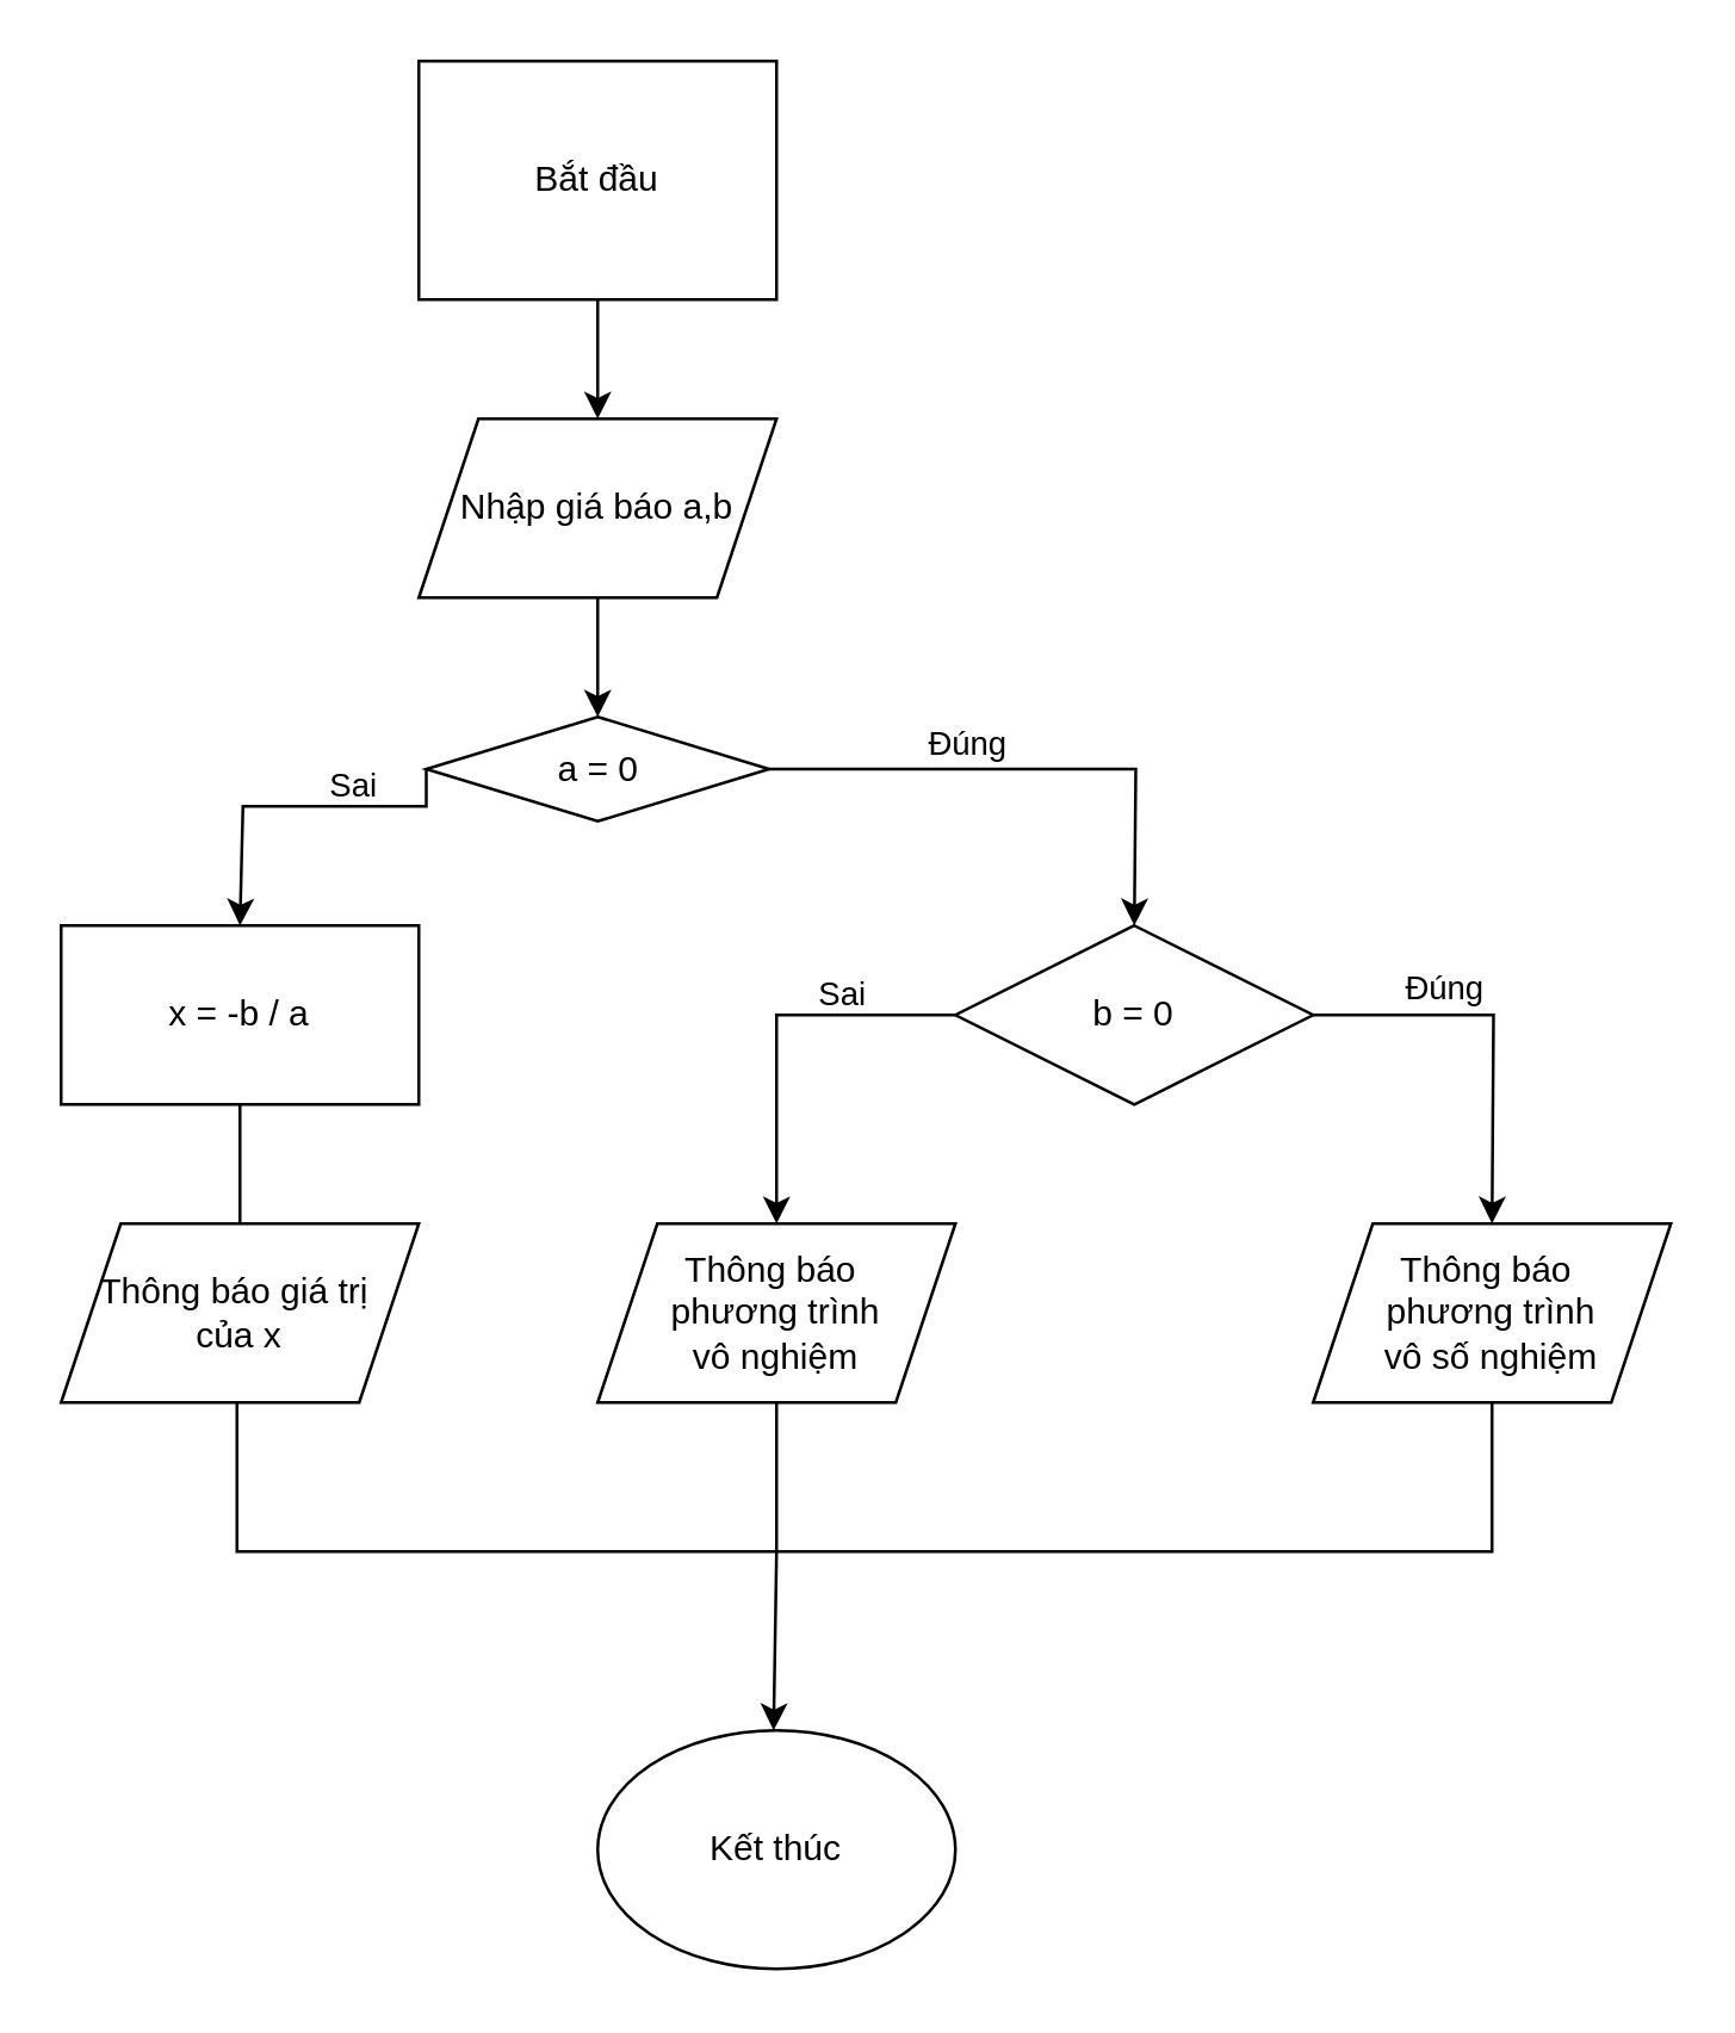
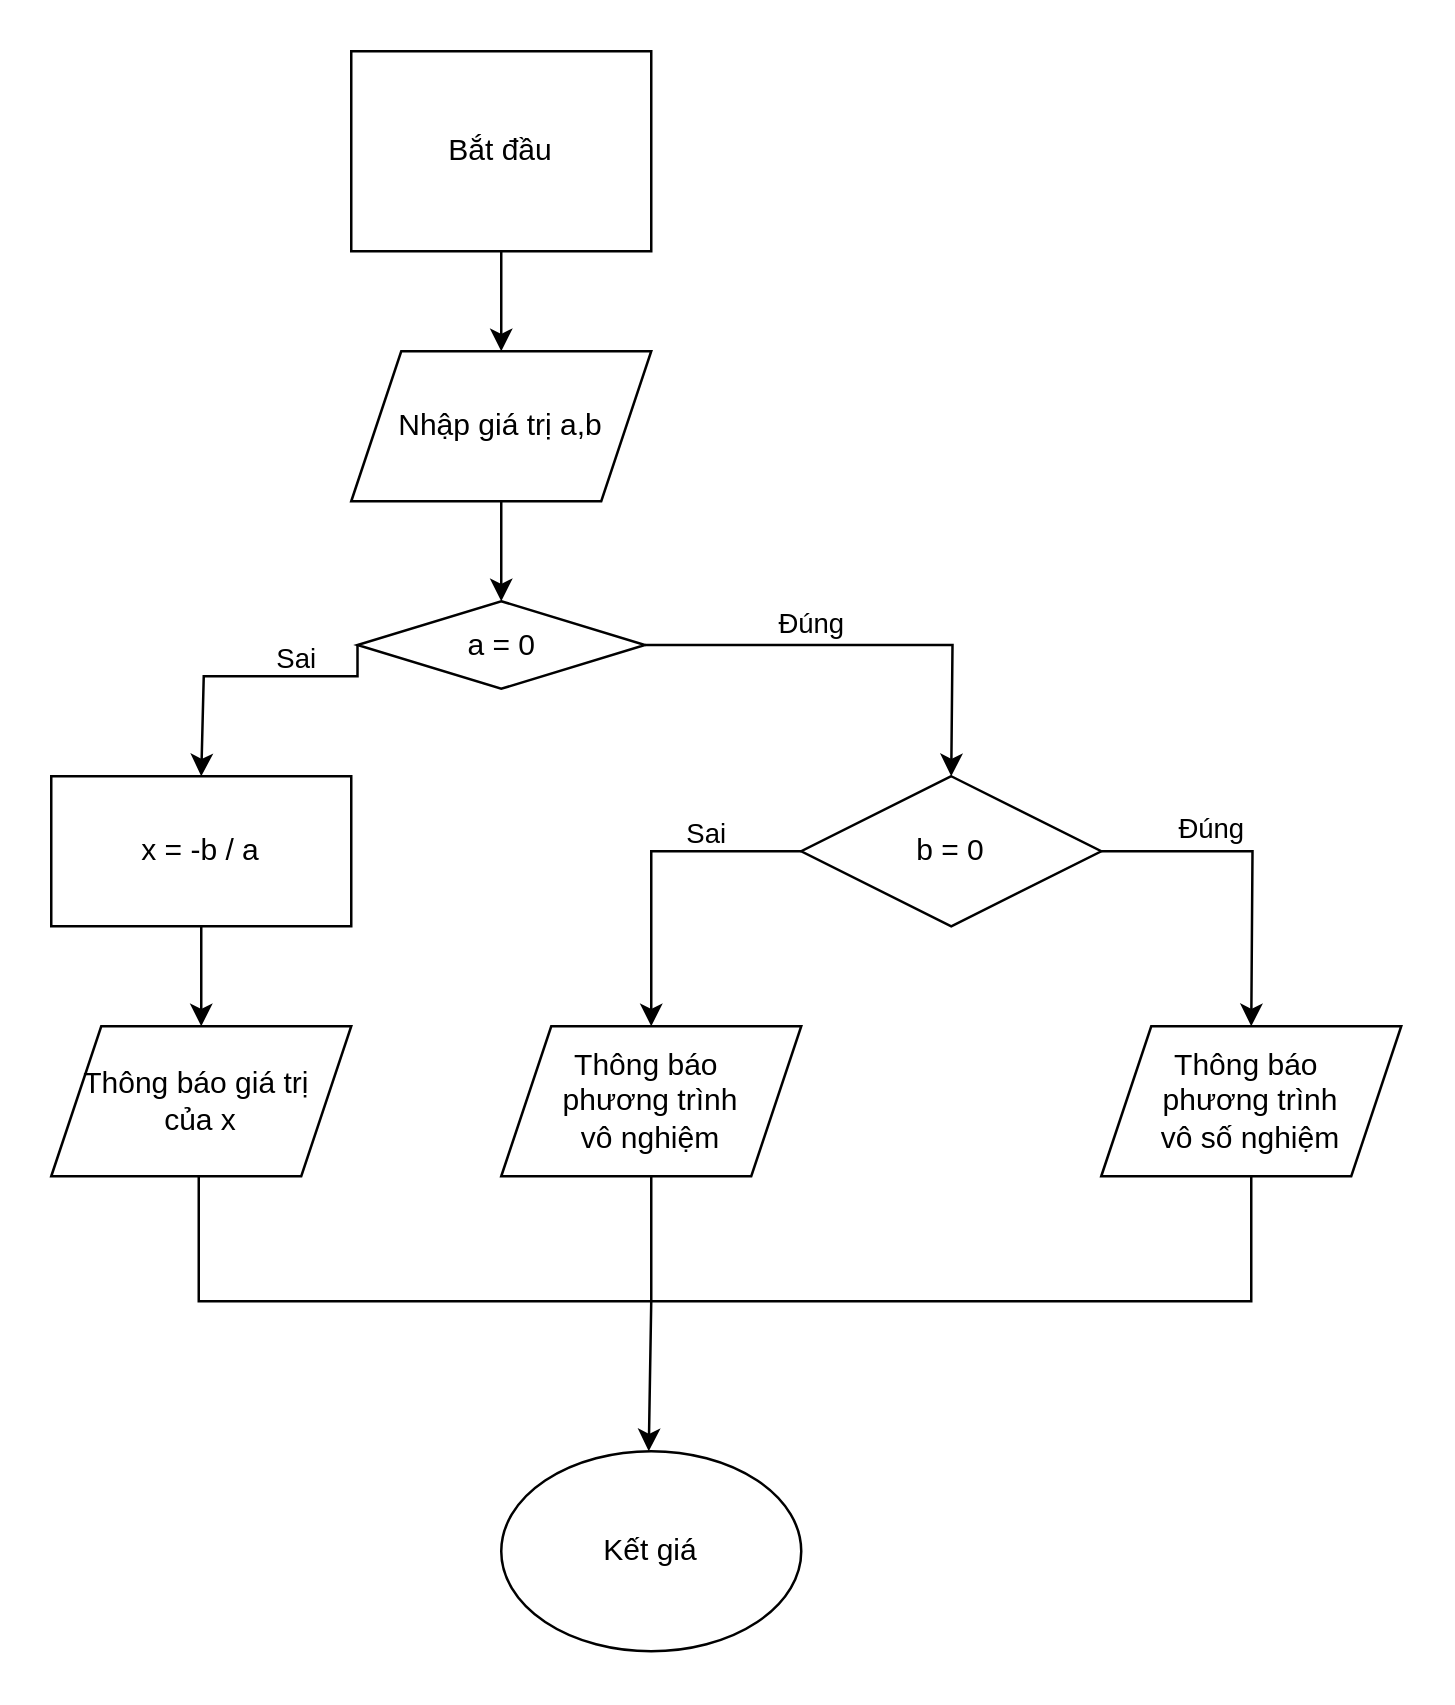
  <mxCell id="0" />
  <mxCell id="1" parent="0" />
  <mxCell id="2" style="edgeStyle=orthogonalEdgeStyle;rounded=0;orthogonalLoop=1;jettySize=auto;html=1;" edge="1" parent="1" source="3"><mxGeometry relative="1" as="geometry"><mxPoint x="200" y="140" as="targetPoint" /></mxGeometry></mxCell>
  <mxCell id="3" value="Bắt đầu" style="whiteSpace=wrap;html=1;rounded=0;" vertex="1" parent="1"><mxGeometry x="140" width="120" height="80" as="geometry" y="20" /></mxCell>
  <mxCell id="4" style="edgeStyle=orthogonalEdgeStyle;rounded=0;orthogonalLoop=1;jettySize=auto;html=1;" edge="1" parent="1" source="5" target="10"><mxGeometry relative="1" as="geometry"><mxPoint x="200" y="260" as="targetPoint" /></mxGeometry></mxCell>
- <mxCell id="5" value="Nhập giá báo a,b" style="shape=parallelogram;perimeter=parallelogramPerimeter;whiteSpace=wrap;html=1;fixedSize=1;" vertex="1" parent="1"><mxGeometry x="140" y="140" width="120" height="60" as="geometry" /></mxCell>
+ <mxCell id="5" value="Nhập giá trị a,b" style="shape=parallelogram;perimeter=parallelogramPerimeter;whiteSpace=wrap;html=1;fixedSize=1;" vertex="1" parent="1"><mxGeometry x="140" y="140" width="120" height="60" as="geometry" /></mxCell>
  <mxCell id="6" style="edgeStyle=orthogonalEdgeStyle;rounded=0;orthogonalLoop=1;jettySize=auto;html=1;exitX=0;exitY=0.5;exitDx=0;exitDy=0;" edge="1" parent="1" source="10"><mxGeometry relative="1" as="geometry"><mxPoint x="80" y="310" as="targetPoint" /><mxPoint x="135" y="270" as="sourcePoint" /><Array as="points"><mxPoint x="81" y="270" /></Array></mxGeometry></mxCell>
  <mxCell id="7" value="Sai" style="edgeLabel;html=1;align=center;verticalAlign=middle;resizable=0;points=[];" vertex="1" connectable="0" parent="6"><mxGeometry x="-0.336" y="-3" relative="1" as="geometry"><mxPoint y="-5" as="offset" /></mxGeometry></mxCell>
  <mxCell id="8" style="edgeStyle=orthogonalEdgeStyle;rounded=0;orthogonalLoop=1;jettySize=auto;html=1;" edge="1" parent="1" source="10"><mxGeometry relative="1" as="geometry"><mxPoint x="380" y="310" as="targetPoint" /></mxGeometry></mxCell>
  <mxCell id="9" value="Đúng" style="edgeLabel;html=1;align=center;verticalAlign=middle;resizable=0;points=[];" vertex="1" connectable="0" parent="8"><mxGeometry x="-0.248" y="1" relative="1" as="geometry"><mxPoint y="-8" as="offset" /></mxGeometry></mxCell>
  <mxCell id="10" value="a = 0" style="rhombus;whiteSpace=wrap;html=1;" vertex="1" parent="1"><mxGeometry x="142.5" y="240" width="115" height="35" as="geometry" /></mxCell>
- <mxCell id="11" style="edgeStyle=orthogonalEdgeStyle;rounded=0;orthogonalLoop=1;jettySize=auto;html=1;endArrow=none;" edge="1" parent="1" source="12" target="19"><mxGeometry relative="1" as="geometry"><mxPoint x="80" y="420" as="targetPoint" /></mxGeometry></mxCell>
+ <mxCell id="11" style="edgeStyle=orthogonalEdgeStyle;rounded=0;orthogonalLoop=1;jettySize=auto;html=1;" edge="1" parent="1" source="12" target="19"><mxGeometry relative="1" as="geometry"><mxPoint x="80" y="420" as="targetPoint" /></mxGeometry></mxCell>
  <mxCell id="12" value="x = -b / a" style="rounded=0;whiteSpace=wrap;html=1;" vertex="1" parent="1"><mxGeometry x="20" y="310" width="120" height="60" as="geometry" /></mxCell>
  <mxCell id="13" style="edgeStyle=orthogonalEdgeStyle;rounded=0;orthogonalLoop=1;jettySize=auto;html=1;" edge="1" parent="1" source="17"><mxGeometry relative="1" as="geometry"><mxPoint x="500" y="410" as="targetPoint" /></mxGeometry></mxCell>
  <mxCell id="14" value="Đúng" style="edgeLabel;html=1;align=center;verticalAlign=middle;resizable=0;points=[];" vertex="1" connectable="0" parent="13"><mxGeometry x="-0.334" relative="1" as="geometry"><mxPoint y="-10" as="offset" /></mxGeometry></mxCell>
  <mxCell id="15" style="edgeStyle=orthogonalEdgeStyle;rounded=0;orthogonalLoop=1;jettySize=auto;html=1;entryX=0.5;entryY=0;entryDx=0;entryDy=0;" edge="1" parent="1" source="17" target="21"><mxGeometry relative="1" as="geometry"><mxPoint x="260" y="400" as="targetPoint" /><Array as="points"><mxPoint x="260" y="340" /></Array></mxGeometry></mxCell>
  <mxCell id="16" value="Sai" style="edgeLabel;html=1;align=center;verticalAlign=middle;resizable=0;points=[];" vertex="1" connectable="0" parent="15"><mxGeometry x="-0.394" y="-3" relative="1" as="geometry"><mxPoint y="-5" as="offset" /></mxGeometry></mxCell>
  <mxCell id="17" value="b = 0" style="rhombus;whiteSpace=wrap;html=1;" vertex="1" parent="1"><mxGeometry x="320" y="310" width="120" height="60" as="geometry" /></mxCell>
  <mxCell id="18" style="edgeStyle=orthogonalEdgeStyle;rounded=0;orthogonalLoop=1;jettySize=auto;html=1;" edge="1" parent="1"><mxGeometry relative="1" as="geometry"><mxPoint x="259" y="580" as="targetPoint" /><mxPoint x="79" y="470" as="sourcePoint" /><Array as="points"><mxPoint x="79" y="520" /><mxPoint x="260" y="520" /></Array></mxGeometry></mxCell>
  <mxCell id="19" value="Thông báo giá trị&amp;nbsp;&lt;div&gt;của x&lt;/div&gt;" style="shape=parallelogram;perimeter=parallelogramPerimeter;whiteSpace=wrap;html=1;fixedSize=1;" vertex="1" parent="1"><mxGeometry x="20" y="410" width="120" height="60" as="geometry" /></mxCell>
  <mxCell id="20" style="edgeStyle=orthogonalEdgeStyle;rounded=0;orthogonalLoop=1;jettySize=auto;html=1;endArrow=none;endFill=0;" edge="1" parent="1" source="21"><mxGeometry relative="1" as="geometry"><mxPoint x="260" y="520" as="targetPoint" /></mxGeometry></mxCell>
  <mxCell id="21" value="Thông báo&amp;nbsp;&lt;div&gt;phương trình&lt;/div&gt;&lt;div&gt;vô nghiệm&lt;/div&gt;" style="shape=parallelogram;perimeter=parallelogramPerimeter;whiteSpace=wrap;html=1;fixedSize=1;" vertex="1" parent="1"><mxGeometry x="200" y="410" width="120" height="60" as="geometry" /></mxCell>
  <mxCell id="22" style="edgeStyle=orthogonalEdgeStyle;rounded=0;orthogonalLoop=1;jettySize=auto;html=1;exitX=0.5;exitY=1;exitDx=0;exitDy=0;endArrow=none;endFill=0;" edge="1" parent="1" source="23"><mxGeometry relative="1" as="geometry"><mxPoint x="260" y="520" as="targetPoint" /><mxPoint x="500" y="480" as="sourcePoint" /><Array as="points"><mxPoint x="500" y="520" /><mxPoint x="261" y="520" /></Array></mxGeometry></mxCell>
  <mxCell id="23" value="Thông báo&amp;nbsp;&lt;div&gt;phương trình&lt;/div&gt;&lt;div&gt;vô số nghiệm&lt;/div&gt;" style="shape=parallelogram;perimeter=parallelogramPerimeter;whiteSpace=wrap;html=1;fixedSize=1;" vertex="1" parent="1"><mxGeometry x="440" y="410" width="120" height="60" as="geometry" /></mxCell>
- <mxCell id="24" value="Kết thúc" style="ellipse;whiteSpace=wrap;html=1;" vertex="1" parent="1"><mxGeometry x="200" y="580" width="120" height="80" as="geometry" /></mxCell>
+ <mxCell id="24" value="Kết giá" style="ellipse;whiteSpace=wrap;html=1;" vertex="1" parent="1"><mxGeometry x="200" y="580" width="120" height="80" as="geometry" /></mxCell>
